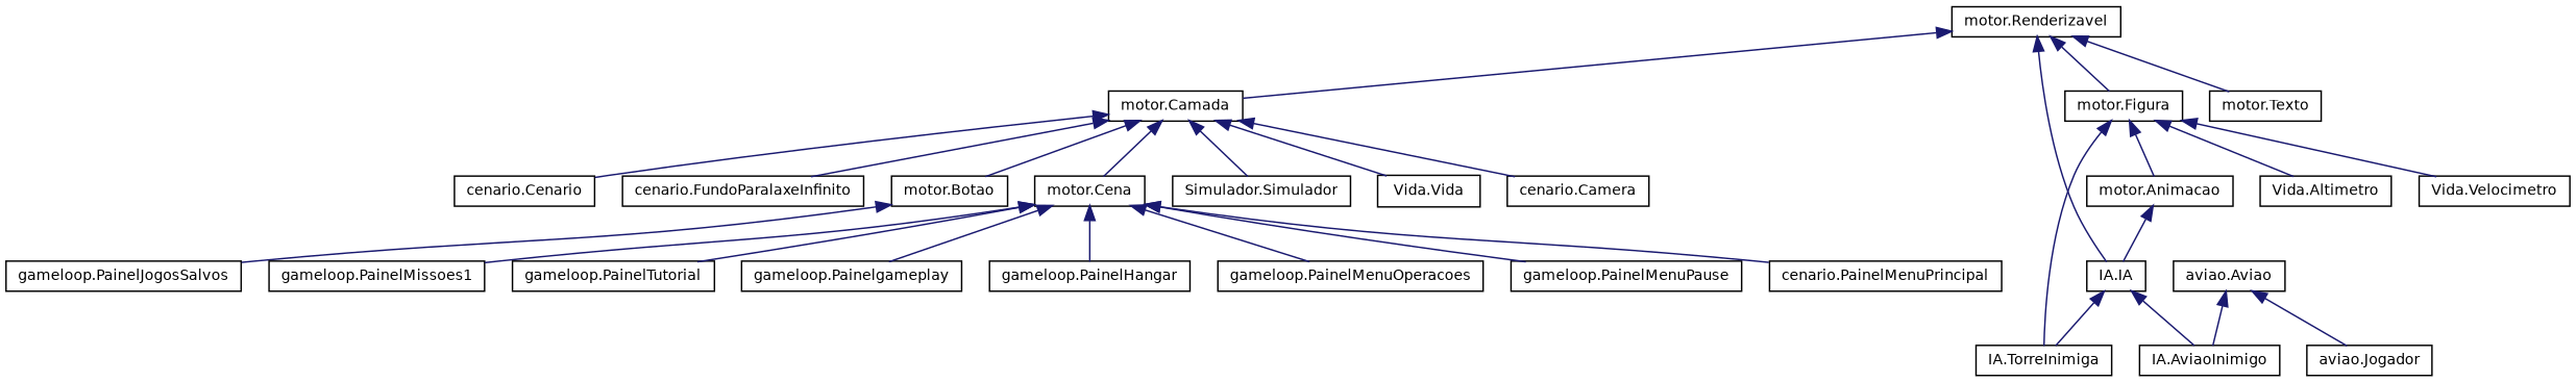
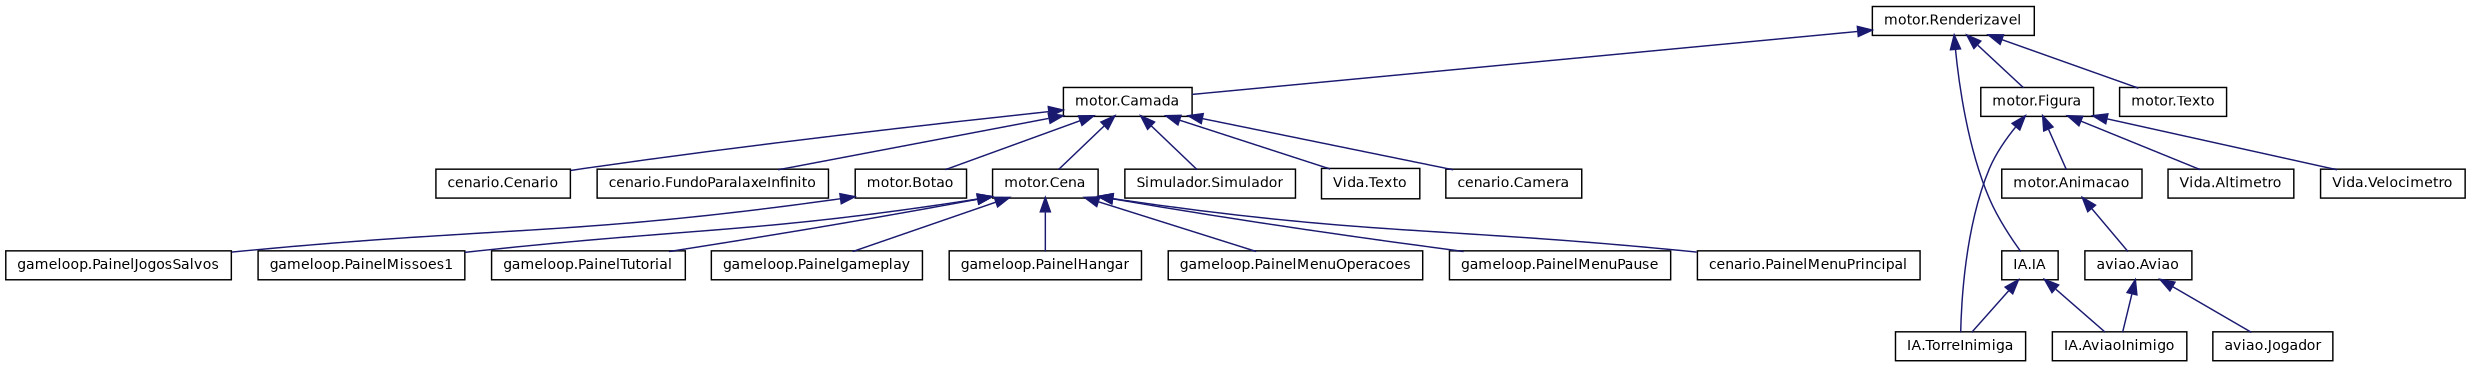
  digraph {
    fontname="DejaVu Sans"
    rankdir=TB
    node [color=black fillcolor=white fontname="DejaVu Sans" fontsize=10 shape=record style=filled]
    edge [color=midnightblue dir=back fontname="DejaVu Sans" fontsize=10 labelfontname=Helvetica labelfontsize=10 style=solid]
    n1 [height=0.2 label="motor.Renderizavel" width=0.4]
    n2 [height=0.2 label="IA.IA" width=0.4]
    n3 [height=0.2 label="motor.Camada" width=0.4]
    n4 [height=0.2 label="motor.Figura" width=0.4]
    n5 [height=0.2 label="motor.Texto" width=0.4]
    n6 [height=0.2 label="IA.AviaoInimigo" width=0.4]
    n7 [height=0.2 label="IA.TorreInimiga" width=0.4]
    n8 [height=0.2 label="cenario.Camera" width=0.4]
    n9 [height=0.2 label="cenario.Cenario" width=0.4]
    n10 [height=0.2 label="cenario.FundoParalaxeInfinito" width=0.4]
    n11 [height=0.2 label="motor.Botao" width=0.4]
    n12 [height=0.2 label="motor.Cena" width=0.4]
    n13 [height=0.2 label="Simulador.Simulador" width=0.4]
-   n14 [height=0.2 label="Vida.Vida" width=0.4]
+   n14 [height=0.2 label="Vida.Texto" width=0.4]
    n15 [height=0.2 label="motor.Animacao" width=0.4]
    n16 [height=0.2 label="Vida.Altimetro" width=0.4]
    n17 [height=0.2 label="Vida.Velocimetro" width=0.4]
    n18 [height=0.2 label="gameloop.PainelJogosSalvos" width=0.4]
    n19 [height=0.2 label="gameloop.Painelgameplay" width=0.4]
    n20 [height=0.2 label="gameloop.PainelHangar" width=0.4]
    n21 [height=0.2 label="gameloop.PainelMenuOperacoes" width=0.4]
    n22 [height=0.2 label="gameloop.PainelMenuPause" width=0.4]
    n23 [height=0.2 label="cenario.PainelMenuPrincipal" width=0.4]
    n24 [height=0.2 label="gameloop.PainelMissoes1" width=0.4]
    n25 [height=0.2 label="gameloop.PainelTutorial" width=0.4]
    n26 [height=0.2 label="aviao.Aviao" width=0.4]
    n27 [height=0.2 label="aviao.Jogador" width=0.4]
    n1 -> n2
    n1 -> n3
    n1 -> n4
    n1 -> n5
    n2 -> n6
    n2 -> n7
    n3 -> n8
    n3 -> n9
    n3 -> n10
    n3 -> n11
    n3 -> n12
    n3 -> n13
    n3 -> n14
    n4 -> n7
    n4 -> n15
    n4 -> n16
    n4 -> n17
    n11 -> n18
    n12 -> n19
    n12 -> n20
    n12 -> n21
    n12 -> n22
    n12 -> n23
    n12 -> n24
    n12 -> n25
-   n15 -> n2
+   n15 -> n26
    n26 -> n6
    n26 -> n27
  }
